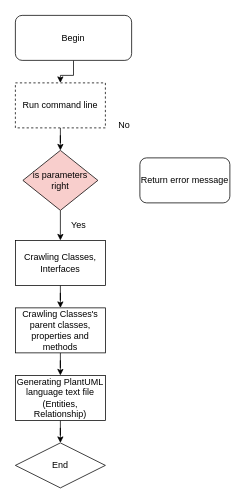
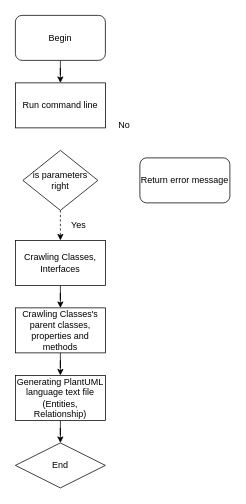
  <mxCell id="0" />
  <mxCell id="1" parent="0" />
  <mxCell id="2" style="edgeStyle=orthogonalEdgeStyle;rounded=0;orthogonalLoop=1;jettySize=auto;html=1;exitX=0.5;exitY=1;exitDx=0;exitDy=0;" edge="1" parent="1" source="3" target="5"><mxGeometry relative="1" as="geometry" /></mxCell>
- <mxCell id="3" value="Begin" style="rounded=1;whiteSpace=wrap;html=1;" vertex="1" parent="1"><mxGeometry x="20" y="20" width="155" height="60" as="geometry" /></mxCell>
- <mxCell id="4" value="" style="edgeStyle=orthogonalEdgeStyle;rounded=0;orthogonalLoop=1;jettySize=auto;html=1;" edge="1" parent="1" source="5" target="7"><mxGeometry relative="1" as="geometry" /></mxCell>
- <mxCell id="5" value="Run command line" style="rounded=0;whiteSpace=wrap;html=1;dashed=1;" vertex="1" parent="1"><mxGeometry x="20" y="110" width="120" height="60" as="geometry" /></mxCell>
- <mxCell id="6" value="" style="edgeStyle=orthogonalEdgeStyle;rounded=0;orthogonalLoop=1;jettySize=auto;html=1;" edge="1" parent="1" source="7" target="11"><mxGeometry relative="1" as="geometry" /></mxCell>
- <mxCell id="7" value="is parameters right" style="rhombus;whiteSpace=wrap;html=1;fillColor=#f8cecc;" vertex="1" parent="1"><mxGeometry x="30" y="200" width="100" height="80" as="geometry" /></mxCell>
+ <mxCell id="3" value="Begin" style="rounded=1;whiteSpace=wrap;html=1;" vertex="1" parent="1"><mxGeometry x="20" y="20" width="120" height="60" as="geometry" /></mxCell>
+ <mxCell id="5" value="Run command line" style="rounded=0;whiteSpace=wrap;html=1;" vertex="1" parent="1"><mxGeometry x="20" y="110" width="120" height="60" as="geometry" /></mxCell>
+ <mxCell id="6" value="" style="edgeStyle=orthogonalEdgeStyle;rounded=0;orthogonalLoop=1;jettySize=auto;html=1;dashed=1;" edge="1" parent="1" source="7" target="11"><mxGeometry relative="1" as="geometry" /></mxCell>
+ <mxCell id="7" value="is parameters right" style="rhombus;whiteSpace=wrap;html=1;" vertex="1" parent="1"><mxGeometry x="30" y="200" width="100" height="80" as="geometry" /></mxCell>
  <mxCell id="8" value="Return error message" style="rounded=1;whiteSpace=wrap;html=1;" vertex="1" parent="1"><mxGeometry x="186" y="210" width="120" height="60" as="geometry" /></mxCell>
  <mxCell id="9" value="No" style="text;html=1;align=center;verticalAlign=middle;resizable=0;points=[];autosize=1;" vertex="1" parent="1"><mxGeometry x="150" y="157" width="30" height="20" as="geometry" /></mxCell>
  <mxCell id="10" value="" style="edgeStyle=orthogonalEdgeStyle;rounded=0;orthogonalLoop=1;jettySize=auto;html=1;" edge="1" parent="1" source="11" target="13"><mxGeometry relative="1" as="geometry" /></mxCell>
  <mxCell id="11" value="Crawling Classes, Interfaces" style="rounded=0;whiteSpace=wrap;html=1;" vertex="1" parent="1"><mxGeometry x="20" y="320" width="120" height="60" as="geometry" /></mxCell>
  <mxCell id="12" value="" style="edgeStyle=orthogonalEdgeStyle;rounded=0;orthogonalLoop=1;jettySize=auto;html=1;" edge="1" parent="1" source="13" target="15"><mxGeometry relative="1" as="geometry" /></mxCell>
  <mxCell id="13" value="Crawling Classes's parent classes, properties and methods" style="rounded=0;whiteSpace=wrap;html=1;" vertex="1" parent="1"><mxGeometry x="20" y="410" width="120" height="60" as="geometry" /></mxCell>
  <mxCell id="14" value="" style="edgeStyle=orthogonalEdgeStyle;rounded=0;orthogonalLoop=1;jettySize=auto;html=1;" edge="1" parent="1" source="15" target="17"><mxGeometry relative="1" as="geometry" /></mxCell>
  <mxCell id="15" value="Generating PlantUML language text file (Entities, Relationship)" style="rounded=0;whiteSpace=wrap;html=1;" vertex="1" parent="1"><mxGeometry x="20" y="500" width="120" height="60" as="geometry" /></mxCell>
  <mxCell id="16" value="Yes" style="text;html=1;align=center;verticalAlign=middle;resizable=0;points=[];autosize=1;" vertex="1" parent="1"><mxGeometry x="84" y="290" width="40" height="20" as="geometry" /></mxCell>
  <mxCell id="17" value="End" style="rhombus;whiteSpace=wrap;html=1;" vertex="1" parent="1"><mxGeometry x="20" y="590" width="120" height="60" as="geometry" /></mxCell>
